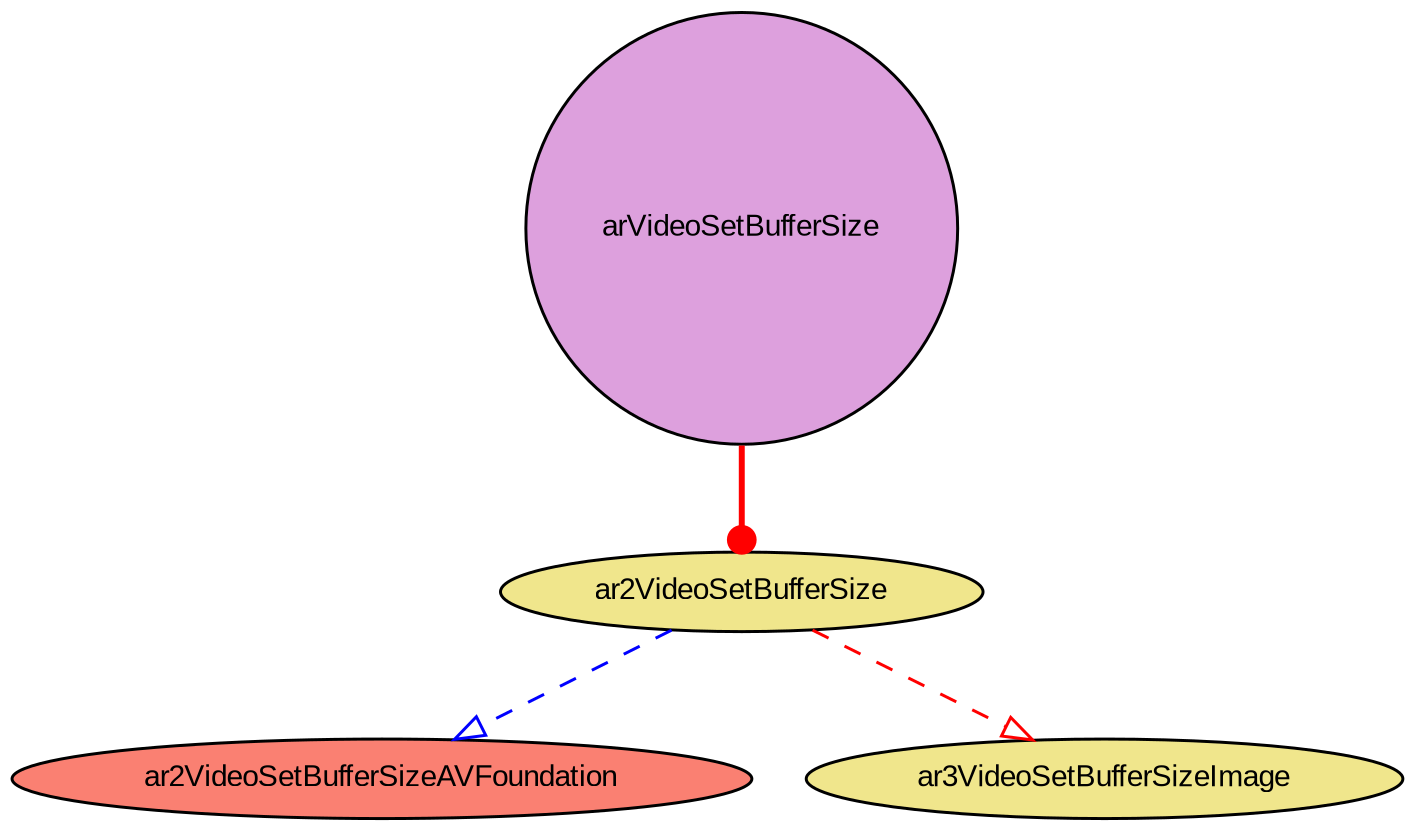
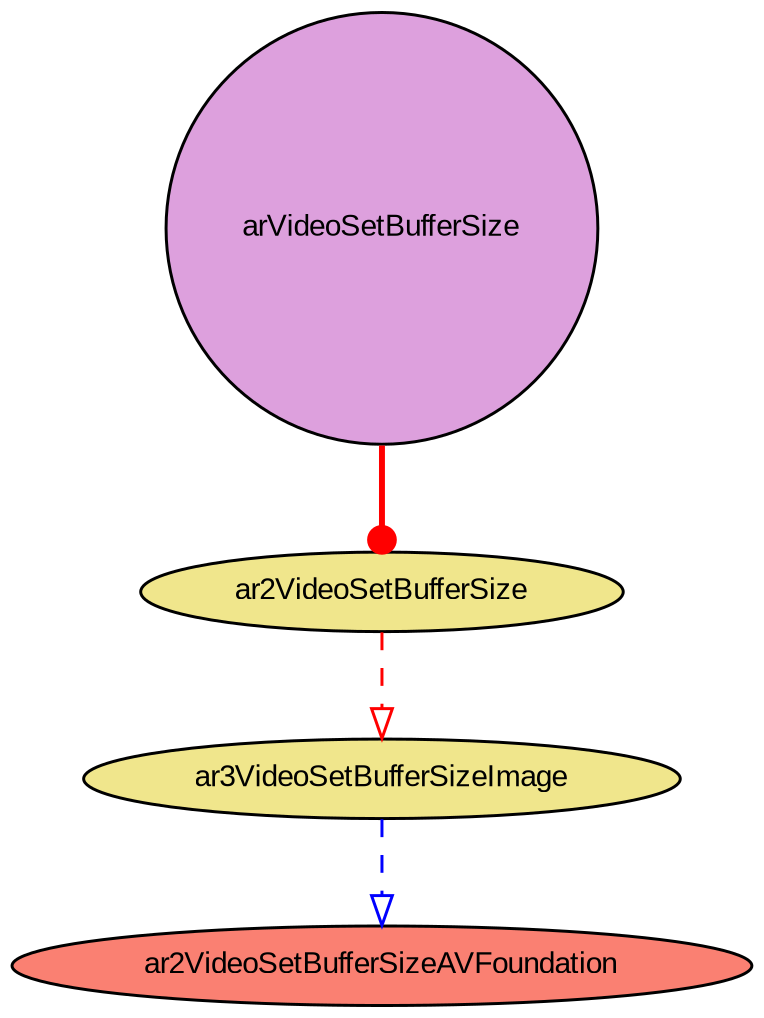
  digraph {
    fontname="Liberation Sans"
    rankdir=TB
    node [color=black fillcolor=khaki fontname="Liberation Sans" fontsize=10 shape=ellipse style=filled]
    edge [arrowhead=onormal color=red fontname="Liberation Sans" fontsize=10 labelfontname=Helvetica labelfontsize=10 style=dashed]
    n1 [fillcolor=plum fontcolor=black height=0.2 label=arVideoSetBufferSize shape=circle width=0.4]
    n2 [height=0.2 label=ar2VideoSetBufferSize width=0.4]
    n3 [fillcolor=salmon height=0.2 label=ar2VideoSetBufferSizeAVFoundation width=0.4]
    n4 [height=0.2 label=ar3VideoSetBufferSizeImage width=0.4]
    n1 -> n2 [arrowhead=dot style=bold]
-   n2 -> n3 [color=blue]
+   n4 -> n3 [color=blue]
    n2 -> n4
  }
